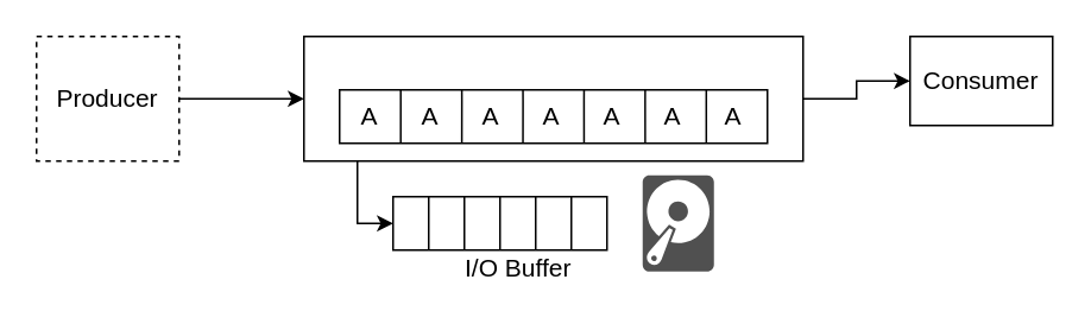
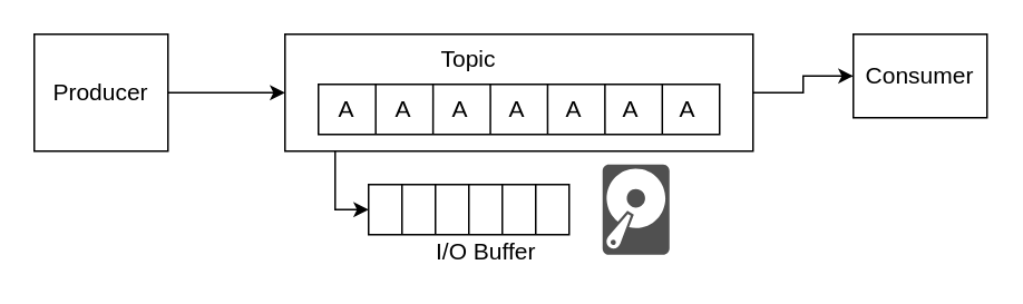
  <mxCell id="0" />
  <mxCell id="1" parent="0" />
  <mxCell id="2" value="" style="sketch=0;pointerEvents=1;shadow=0;dashed=0;html=1;strokeColor=none;fillColor=#505050;labelPosition=center;verticalLabelPosition=bottom;verticalAlign=top;outlineConnect=0;align=center;shape=mxgraph.office.devices.hard_disk;" vertex="1" parent="1"><mxGeometry x="360" y="98" width="40" height="54" as="geometry" /></mxCell>
  <mxCell id="3" style="edgeStyle=orthogonalEdgeStyle;rounded=0;orthogonalLoop=1;jettySize=auto;html=1;entryX=0;entryY=0.5;entryDx=0;entryDy=0;endArrow=classic;endFill=1;" edge="1" parent="1" source="5" target="25"><mxGeometry relative="1" as="geometry"><Array as="points"><mxPoint x="200" y="125" /></Array></mxGeometry></mxCell>
  <mxCell id="4" value="" style="edgeStyle=orthogonalEdgeStyle;rounded=0;orthogonalLoop=1;jettySize=auto;html=1;fontSize=14;endArrow=classic;endFill=1;" edge="1" parent="1" source="5" target="23"><mxGeometry relative="1" as="geometry" /></mxCell>
  <mxCell id="5" value="" style="rounded=0;whiteSpace=wrap;html=1;" vertex="1" parent="1"><mxGeometry x="170" y="20" width="280" height="70" as="geometry" /></mxCell>
  <mxCell id="6" value="" style="group" vertex="1" connectable="0" parent="1"><mxGeometry x="190" y="50" width="240" height="30" as="geometry" /></mxCell>
  <mxCell id="7" value="" style="rounded=0;whiteSpace=wrap;html=1;" vertex="1" parent="6"><mxGeometry width="240" height="30" as="geometry" /></mxCell>
  <mxCell id="8" value="" style="endArrow=none;html=1;rounded=0;edgeStyle=orthogonalEdgeStyle;" edge="1" parent="6"><mxGeometry width="50" height="50" relative="1" as="geometry"><mxPoint x="34.286" as="sourcePoint" /><mxPoint x="34.286" y="30" as="targetPoint" /><Array as="points"><mxPoint x="34.286" y="6" /><mxPoint x="34.286" y="6" /></Array></mxGeometry></mxCell>
  <mxCell id="9" value="" style="endArrow=none;html=1;rounded=0;edgeStyle=orthogonalEdgeStyle;" edge="1" parent="6"><mxGeometry width="50" height="50" relative="1" as="geometry"><mxPoint x="68.571" y="30" as="sourcePoint" /><mxPoint x="68.571" as="targetPoint" /><Array as="points"><mxPoint x="68.571" y="6" /><mxPoint x="68.571" y="6" /></Array></mxGeometry></mxCell>
  <mxCell id="10" value="" style="endArrow=none;html=1;rounded=0;edgeStyle=orthogonalEdgeStyle;" edge="1" parent="6"><mxGeometry width="50" height="50" relative="1" as="geometry"><mxPoint x="102.857" y="30" as="sourcePoint" /><mxPoint x="102.857" as="targetPoint" /><Array as="points"><mxPoint x="102.857" y="6" /><mxPoint x="102.857" y="6" /></Array></mxGeometry></mxCell>
  <mxCell id="11" value="" style="endArrow=none;html=1;rounded=0;edgeStyle=orthogonalEdgeStyle;" edge="1" parent="6"><mxGeometry width="50" height="50" relative="1" as="geometry"><mxPoint x="137.143" y="30" as="sourcePoint" /><mxPoint x="137.143" as="targetPoint" /><Array as="points"><mxPoint x="137.143" y="6" /><mxPoint x="137.143" y="6" /></Array></mxGeometry></mxCell>
  <mxCell id="12" value="" style="endArrow=none;html=1;rounded=0;edgeStyle=orthogonalEdgeStyle;" edge="1" parent="6"><mxGeometry width="50" height="50" relative="1" as="geometry"><mxPoint x="171.429" y="30" as="sourcePoint" /><mxPoint x="171.429" as="targetPoint" /><Array as="points"><mxPoint x="171.429" y="6" /><mxPoint x="171.429" y="6" /></Array></mxGeometry></mxCell>
  <mxCell id="13" value="" style="endArrow=none;html=1;rounded=0;edgeStyle=orthogonalEdgeStyle;" edge="1" parent="6"><mxGeometry width="50" height="50" relative="1" as="geometry"><mxPoint x="205.714" y="30" as="sourcePoint" /><mxPoint x="205.714" as="targetPoint" /><Array as="points"><mxPoint x="205.714" y="6" /><mxPoint x="205.714" y="6" /></Array></mxGeometry></mxCell>
  <mxCell id="14" value="A" style="text;html=1;strokeColor=none;fillColor=none;align=center;verticalAlign=middle;whiteSpace=wrap;rounded=0;fontSize=14;" vertex="1" parent="6"><mxGeometry width="34" height="30" as="geometry" /></mxCell>
  <mxCell id="15" value="A" style="text;html=1;strokeColor=none;fillColor=none;align=center;verticalAlign=middle;whiteSpace=wrap;rounded=0;fontSize=14;" vertex="1" parent="6"><mxGeometry x="34" width="34" height="30" as="geometry" /></mxCell>
  <mxCell id="16" value="A" style="text;html=1;strokeColor=none;fillColor=none;align=center;verticalAlign=middle;whiteSpace=wrap;rounded=0;fontSize=14;" vertex="1" parent="6"><mxGeometry x="68" width="34" height="30" as="geometry" /></mxCell>
  <mxCell id="17" value="A" style="text;html=1;strokeColor=none;fillColor=none;align=center;verticalAlign=middle;whiteSpace=wrap;rounded=0;fontSize=14;" vertex="1" parent="6"><mxGeometry x="102" width="34" height="30" as="geometry" /></mxCell>
  <mxCell id="18" value="A" style="text;html=1;strokeColor=none;fillColor=none;align=center;verticalAlign=middle;whiteSpace=wrap;rounded=0;fontSize=14;" vertex="1" parent="6"><mxGeometry x="136" width="34" height="30" as="geometry" /></mxCell>
  <mxCell id="19" value="A" style="text;html=1;strokeColor=none;fillColor=none;align=center;verticalAlign=middle;whiteSpace=wrap;rounded=0;fontSize=14;" vertex="1" parent="6"><mxGeometry x="170" width="34" height="30" as="geometry" /></mxCell>
  <mxCell id="20" value="A" style="text;html=1;strokeColor=none;fillColor=none;align=center;verticalAlign=middle;whiteSpace=wrap;rounded=0;fontSize=14;" vertex="1" parent="6"><mxGeometry x="204" width="34" height="30" as="geometry" /></mxCell>
  <mxCell id="21" style="edgeStyle=orthogonalEdgeStyle;rounded=0;orthogonalLoop=1;jettySize=auto;html=1;entryX=0;entryY=0.5;entryDx=0;entryDy=0;fontSize=14;endArrow=classic;endFill=1;" edge="1" parent="1" source="22" target="5"><mxGeometry relative="1" as="geometry" /></mxCell>
- <mxCell id="22" value="Producer" style="rounded=0;whiteSpace=wrap;html=1;fontSize=14;dashed=1;" vertex="1" parent="1"><mxGeometry x="20" y="20" width="80" height="70" as="geometry" /></mxCell>
+ <mxCell id="22" value="Producer" style="rounded=0;whiteSpace=wrap;html=1;fontSize=14;" vertex="1" parent="1"><mxGeometry x="20" y="20" width="80" height="70" as="geometry" /></mxCell>
  <mxCell id="23" value="Consumer" style="rounded=0;whiteSpace=wrap;html=1;fontSize=14;" vertex="1" parent="1"><mxGeometry x="510" y="20" width="80" height="50" as="geometry" /></mxCell>
  <mxCell id="24" value="I/O Buffer" style="text;html=1;align=center;verticalAlign=middle;resizable=0;points=[];autosize=1;strokeColor=none;fillColor=none;fontSize=14;" vertex="1" parent="1"><mxGeometry x="250" y="140" width="80" height="20" as="geometry" /></mxCell>
  <mxCell id="25" value="" style="rounded=0;whiteSpace=wrap;html=1;" vertex="1" parent="1"><mxGeometry x="220" y="110" width="120" height="30" as="geometry" /></mxCell>
  <mxCell id="26" value="" style="endArrow=none;html=1;rounded=0;edgeStyle=orthogonalEdgeStyle;" edge="1" parent="1"><mxGeometry x="360" y="310" width="50" height="50" as="geometry"><mxPoint x="240" y="110" as="sourcePoint" /><mxPoint x="240" y="140" as="targetPoint" /><Array as="points"><mxPoint x="240" y="116" /><mxPoint x="240" y="116" /></Array></mxGeometry></mxCell>
  <mxCell id="27" value="" style="endArrow=none;html=1;rounded=0;edgeStyle=orthogonalEdgeStyle;" edge="1" parent="1"><mxGeometry x="360" y="310" width="50" height="50" as="geometry"><mxPoint x="260" y="140" as="sourcePoint" /><mxPoint x="260" y="110" as="targetPoint" /><Array as="points"><mxPoint x="260" y="116" /><mxPoint x="260" y="116" /></Array></mxGeometry></mxCell>
  <mxCell id="28" value="" style="endArrow=none;html=1;rounded=0;edgeStyle=orthogonalEdgeStyle;" edge="1" parent="1"><mxGeometry x="360" y="310" width="50" height="50" as="geometry"><mxPoint x="280" y="140" as="sourcePoint" /><mxPoint x="280" y="110" as="targetPoint" /><Array as="points"><mxPoint x="280" y="116" /><mxPoint x="280" y="116" /></Array></mxGeometry></mxCell>
  <mxCell id="29" value="" style="endArrow=none;html=1;rounded=0;edgeStyle=orthogonalEdgeStyle;" edge="1" parent="1"><mxGeometry x="360" y="310" width="50" height="50" as="geometry"><mxPoint x="300" y="140" as="sourcePoint" /><mxPoint x="300" y="110" as="targetPoint" /><Array as="points"><mxPoint x="300" y="116" /><mxPoint x="300" y="116" /></Array></mxGeometry></mxCell>
  <mxCell id="30" value="" style="endArrow=none;html=1;rounded=0;edgeStyle=orthogonalEdgeStyle;" edge="1" parent="1"><mxGeometry x="360" y="310" width="50" height="50" as="geometry"><mxPoint x="320" y="140" as="sourcePoint" /><mxPoint x="320" y="110" as="targetPoint" /><Array as="points"><mxPoint x="320" y="116" /><mxPoint x="320" y="116" /></Array></mxGeometry></mxCell>
+ <mxCell id="31" value="Topic" style="text;html=1;strokeColor=none;fillColor=none;align=center;verticalAlign=middle;whiteSpace=wrap;rounded=0;fontSize=14;" vertex="1" parent="1"><mxGeometry x="263" y="20" width="34" height="30" as="geometry" /></mxCell>
